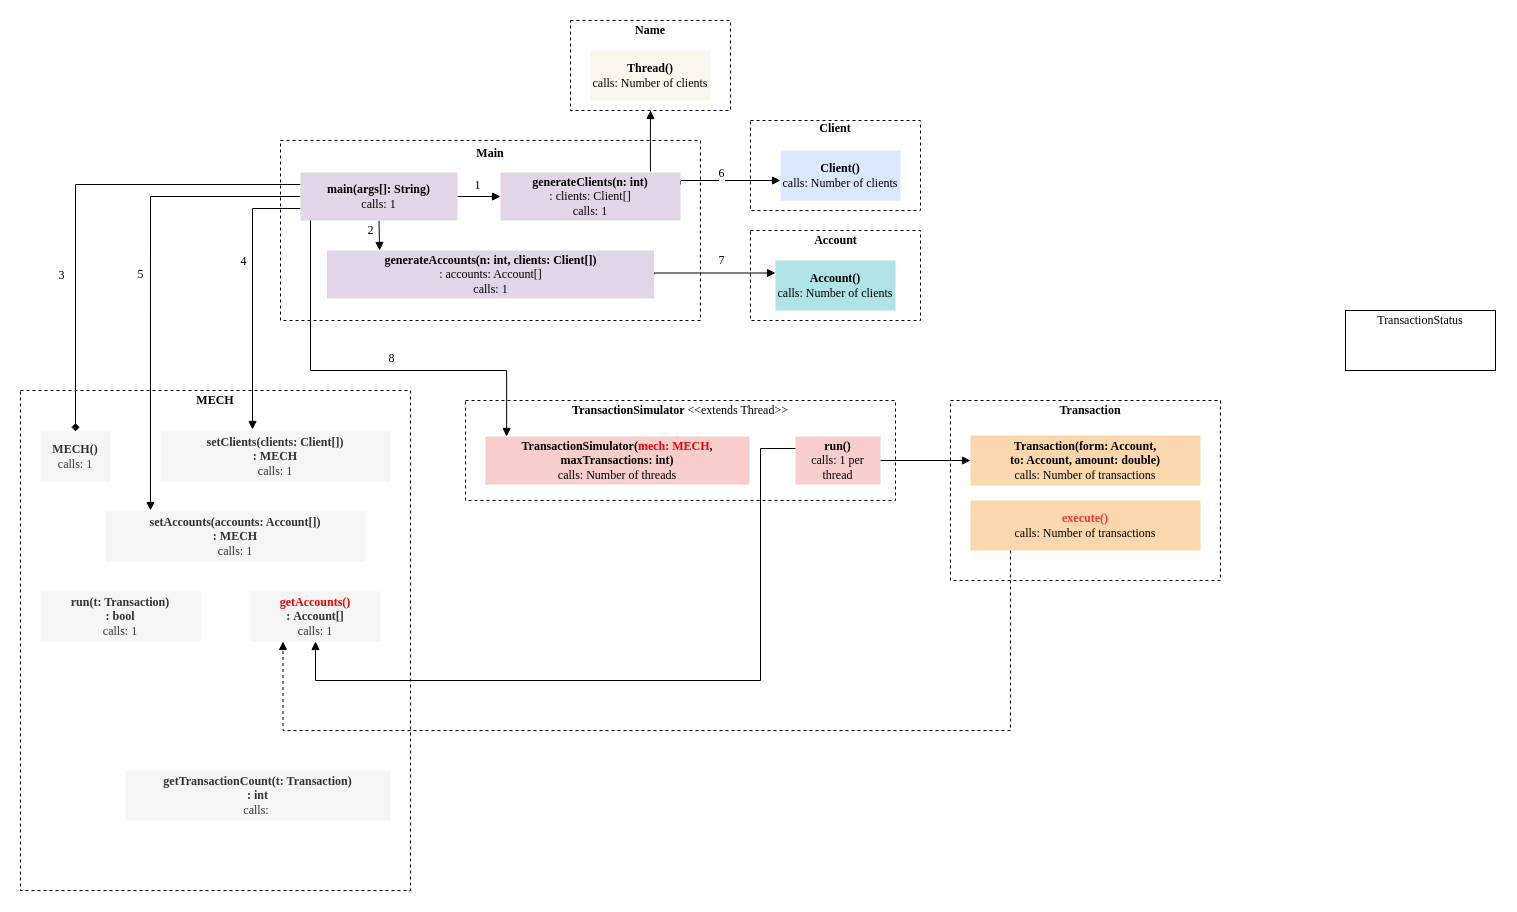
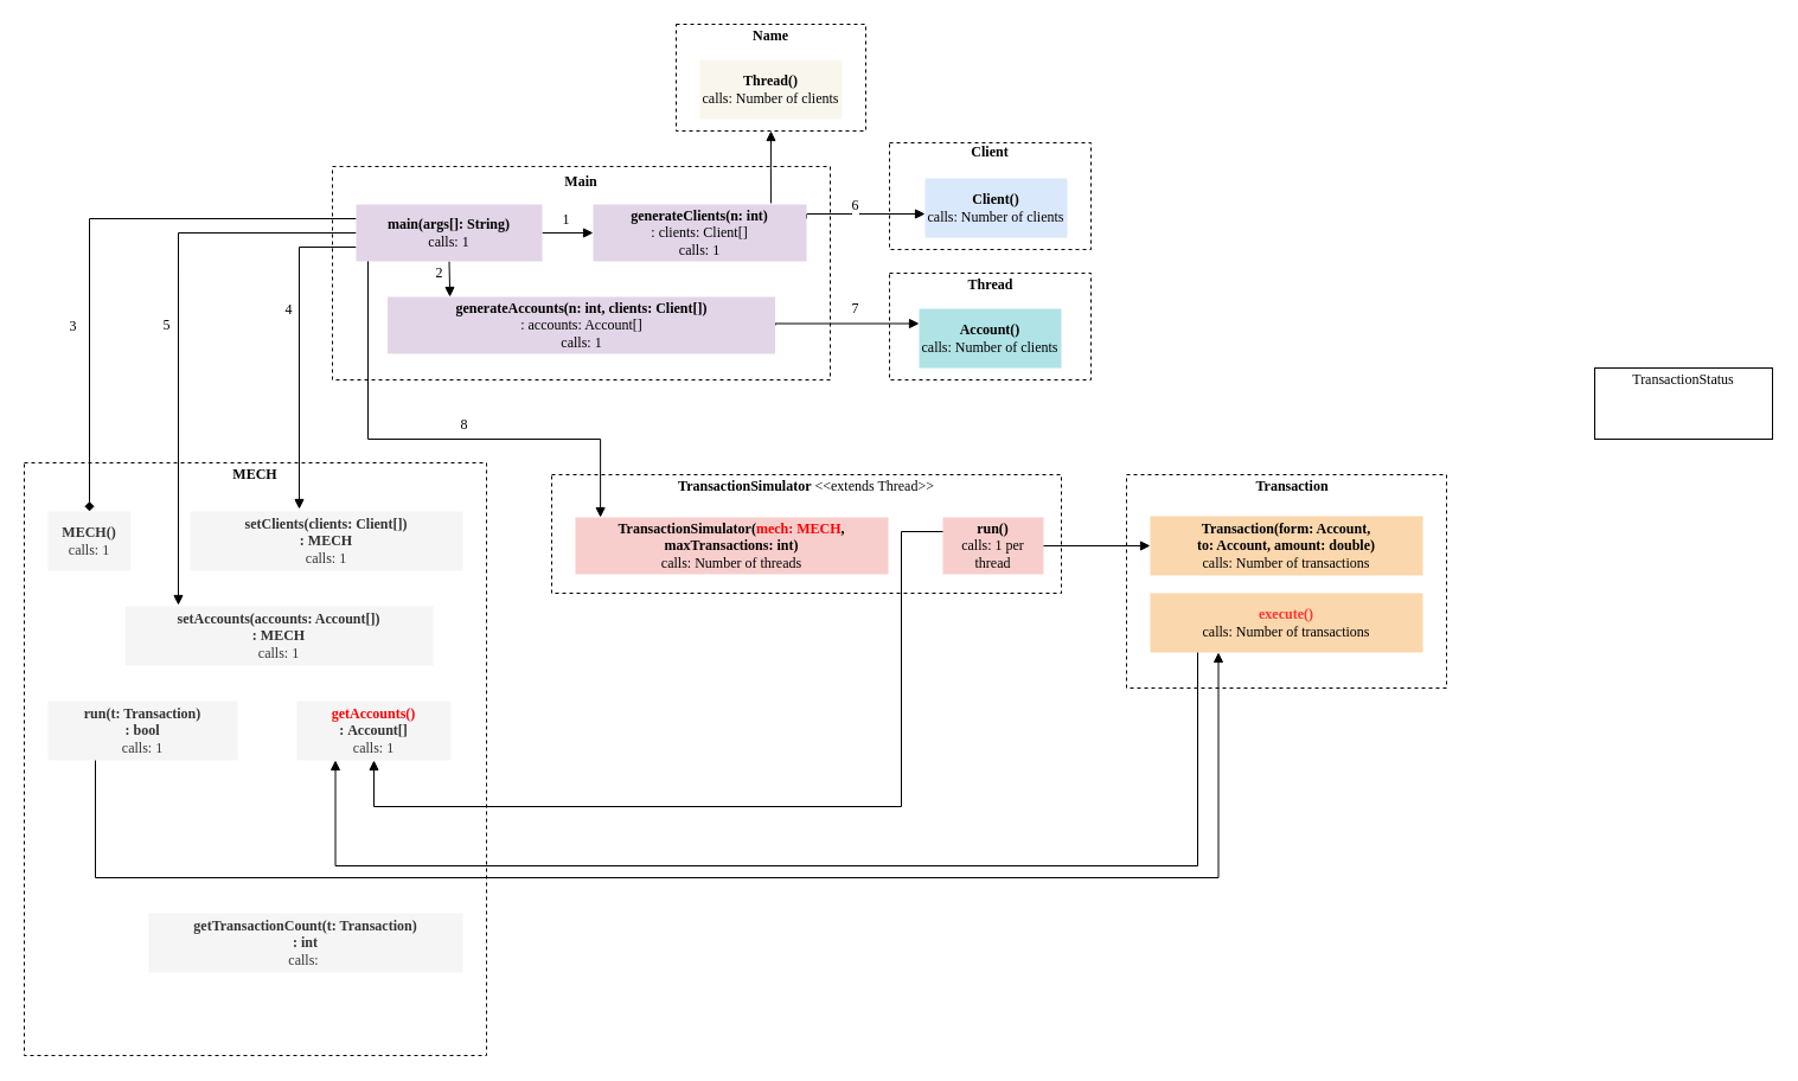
  <mxCell id="0" />
  <mxCell id="1" parent="0" />
  <mxCell id="2" value="" style="group;labelBorderColor=none;" vertex="1" connectable="0" parent="1"><mxGeometry x="750" y="230" width="170" height="90" as="geometry" /></mxCell>
  <mxCell id="3" value="" style="rounded=0;whiteSpace=wrap;html=1;fontFamily=Menlo;labelBorderColor=none;fillColor=none;dashed=1;" vertex="1" parent="2"><mxGeometry width="170" height="90" as="geometry" /></mxCell>
- <mxCell id="4" value="&lt;b&gt;Account&lt;/b&gt;" style="text;html=1;strokeColor=none;fillColor=none;align=center;verticalAlign=middle;whiteSpace=wrap;rounded=0;fontFamily=Menlo;labelBorderColor=none;" vertex="1" parent="2"><mxGeometry x="56.5" width="57" height="20" as="geometry" /></mxCell>
+ <mxCell id="4" value="&lt;b&gt;Thread&lt;/b&gt;" style="text;html=1;strokeColor=none;fillColor=none;align=center;verticalAlign=middle;whiteSpace=wrap;rounded=0;fontFamily=Menlo;labelBorderColor=none;" vertex="1" parent="2"><mxGeometry x="56.5" width="57" height="20" as="geometry" /></mxCell>
  <mxCell id="5" value="&lt;b&gt;Account()&lt;br&gt;&lt;/b&gt;calls: Number of clients" style="rounded=0;whiteSpace=wrap;html=1;labelBackgroundColor=none;strokeColor=none;fillColor=#b0e3e6;fontFamily=Menlo;horizontal=1;" vertex="1" parent="2"><mxGeometry x="25" y="30" width="120" height="50" as="geometry" /></mxCell>
  <mxCell id="6" value="" style="group;labelBorderColor=none;" vertex="1" connectable="0" parent="1"><mxGeometry x="20" y="390" width="390" height="500" as="geometry" /></mxCell>
  <mxCell id="7" value="" style="rounded=0;whiteSpace=wrap;html=1;fontFamily=Menlo;labelBorderColor=none;fillColor=none;dashed=1;" vertex="1" parent="6"><mxGeometry width="390" height="500" as="geometry" /></mxCell>
  <mxCell id="8" value="&lt;b&gt;MECH&lt;/b&gt;" style="text;html=1;strokeColor=none;fillColor=none;align=center;verticalAlign=middle;whiteSpace=wrap;rounded=0;fontFamily=Menlo;labelBorderColor=none;" vertex="1" parent="6"><mxGeometry x="175" width="40" height="20" as="geometry" /></mxCell>
  <mxCell id="9" value="&lt;b&gt;MECH()&lt;br&gt;&lt;/b&gt;calls: 1" style="rounded=0;whiteSpace=wrap;html=1;labelBackgroundColor=none;strokeColor=none;fillColor=#f5f5f5;fontFamily=Menlo;horizontal=1;fontColor=#333333;" vertex="1" parent="6"><mxGeometry x="20" y="41" width="70" height="50" as="geometry" /></mxCell>
  <mxCell id="10" value="&lt;b&gt;setClients(clients: Client[])&lt;br&gt;: MECH&lt;br&gt;&lt;/b&gt;calls: 1" style="rounded=0;whiteSpace=wrap;html=1;labelBackgroundColor=none;strokeColor=none;fillColor=#f5f5f5;fontFamily=Menlo;horizontal=1;fontColor=#333333;" vertex="1" parent="6"><mxGeometry x="140" y="41" width="230" height="50" as="geometry" /></mxCell>
  <mxCell id="11" value="&lt;b&gt;setAccounts(accounts: Account[])&lt;br&gt;: MECH&lt;br&gt;&lt;/b&gt;calls: 1" style="rounded=0;whiteSpace=wrap;html=1;labelBackgroundColor=none;strokeColor=none;fillColor=#f5f5f5;fontFamily=Menlo;horizontal=1;fontColor=#333333;" vertex="1" parent="6"><mxGeometry x="85" y="121" width="260" height="50" as="geometry" /></mxCell>
  <mxCell id="12" value="&lt;b&gt;&lt;font color=&quot;#ff0000&quot;&gt;getAccounts()&lt;/font&gt;&lt;br&gt;:&amp;nbsp;&lt;/b&gt;&lt;b&gt;Account[]&lt;/b&gt;&lt;b&gt;&lt;br&gt;&lt;/b&gt;calls: 1" style="rounded=0;whiteSpace=wrap;html=1;labelBackgroundColor=none;strokeColor=none;fillColor=#f5f5f5;fontFamily=Menlo;horizontal=1;fontColor=#333333;" vertex="1" parent="6"><mxGeometry x="230" y="201" width="130" height="50" as="geometry" /></mxCell>
  <mxCell id="13" value="&lt;b&gt;run(t: Transaction)&lt;br&gt;:&amp;nbsp;&lt;/b&gt;&lt;b&gt;bool&lt;/b&gt;&lt;b&gt;&lt;br&gt;&lt;/b&gt;calls: 1" style="rounded=0;whiteSpace=wrap;html=1;labelBackgroundColor=none;strokeColor=none;fillColor=#f5f5f5;fontFamily=Menlo;horizontal=1;fontColor=#333333;" vertex="1" parent="6"><mxGeometry x="20" y="201" width="160" height="50" as="geometry" /></mxCell>
  <mxCell id="14" value="&lt;b&gt;getTransactionCount(t: Transaction)&lt;br&gt;:&amp;nbsp;&lt;/b&gt;&lt;b&gt;int&lt;/b&gt;&lt;b&gt;&lt;br&gt;&lt;/b&gt;calls:&amp;nbsp;" style="rounded=0;whiteSpace=wrap;html=1;labelBackgroundColor=none;strokeColor=none;fillColor=#f5f5f5;fontFamily=Menlo;horizontal=1;fontColor=#333333;" vertex="1" parent="6"><mxGeometry x="105" y="380" width="265" height="50" as="geometry" /></mxCell>
  <mxCell id="15" value="" style="group;labelBorderColor=none;" vertex="1" connectable="0" parent="1"><mxGeometry x="750" y="110" width="170" height="100" as="geometry" /></mxCell>
  <mxCell id="16" value="" style="rounded=0;whiteSpace=wrap;html=1;fontFamily=Menlo;labelBorderColor=none;fillColor=none;dashed=1;" vertex="1" parent="15"><mxGeometry y="10" width="170" height="90" as="geometry" /></mxCell>
  <mxCell id="17" value="&lt;b&gt;Client&lt;/b&gt;" style="text;html=1;strokeColor=none;fillColor=none;align=center;verticalAlign=middle;whiteSpace=wrap;rounded=0;fontFamily=Menlo;labelBorderColor=none;" vertex="1" parent="15"><mxGeometry x="71.042" y="10" width="28.333" height="15.385" as="geometry" /></mxCell>
  <mxCell id="18" value="&lt;b&gt;Client()&lt;br&gt;&lt;/b&gt;calls: Number of clients" style="rounded=0;whiteSpace=wrap;html=1;labelBackgroundColor=none;strokeColor=none;fillColor=#dae8fc;fontFamily=Menlo;horizontal=1;" vertex="1" parent="15"><mxGeometry x="30" y="40" width="120" height="50" as="geometry" /></mxCell>
  <mxCell id="19" value="" style="group;labelBorderColor=none;" vertex="1" connectable="0" parent="1"><mxGeometry x="570" y="20" width="160" height="90" as="geometry" /></mxCell>
  <mxCell id="20" value="" style="rounded=0;whiteSpace=wrap;html=1;fontFamily=Menlo;labelBorderColor=none;fillColor=none;dashed=1;" vertex="1" parent="19"><mxGeometry width="160" height="90" as="geometry" /></mxCell>
  <mxCell id="21" value="&lt;b&gt;Name&lt;/b&gt;" style="text;html=1;strokeColor=none;fillColor=none;align=center;verticalAlign=middle;whiteSpace=wrap;rounded=0;fontFamily=Menlo;labelBorderColor=none;" vertex="1" parent="19"><mxGeometry x="60" width="40" height="20" as="geometry" /></mxCell>
  <mxCell id="22" value="&lt;b&gt;Thread()&lt;br&gt;&lt;/b&gt;calls: Number of clients" style="rounded=0;whiteSpace=wrap;html=1;labelBackgroundColor=none;strokeColor=none;fillColor=#f9f7ed;fontFamily=Menlo;horizontal=1;" vertex="1" parent="19"><mxGeometry x="20" y="30" width="120" height="50" as="geometry" /></mxCell>
  <mxCell id="23" value="" style="group;labelBorderColor=none;" vertex="1" connectable="0" parent="1"><mxGeometry x="950" y="400" width="280" height="180" as="geometry" /></mxCell>
  <mxCell id="24" value="" style="rounded=0;whiteSpace=wrap;html=1;fontFamily=Menlo;labelBorderColor=none;fillColor=none;dashed=1;" vertex="1" parent="23"><mxGeometry width="270" height="180" as="geometry" /></mxCell>
  <mxCell id="25" value="&lt;b&gt;Transaction&lt;/b&gt;" style="text;html=1;strokeColor=none;fillColor=none;align=center;verticalAlign=middle;whiteSpace=wrap;rounded=0;fontFamily=Menlo;labelBorderColor=none;" vertex="1" parent="23"><mxGeometry x="120" width="40" height="20" as="geometry" /></mxCell>
  <mxCell id="26" value="&lt;b&gt;Transaction(form: Account,&lt;br&gt;to: Account, amount: double)&lt;br&gt;&lt;/b&gt;calls: Number of transactions" style="rounded=0;whiteSpace=wrap;html=1;labelBackgroundColor=none;strokeColor=none;fillColor=#fad7ac;fontFamily=Menlo;horizontal=1;" vertex="1" parent="23"><mxGeometry x="20" y="35" width="230" height="50" as="geometry" /></mxCell>
  <mxCell id="27" value="&lt;b&gt;&lt;font color=&quot;#ff3333&quot;&gt;execute()&lt;/font&gt;&lt;br&gt;&lt;/b&gt;calls: Number of transactions" style="rounded=0;whiteSpace=wrap;html=1;labelBackgroundColor=none;strokeColor=none;fillColor=#fad7ac;fontFamily=Menlo;horizontal=1;" vertex="1" parent="23"><mxGeometry x="20" y="100" width="230" height="50" as="geometry" /></mxCell>
  <mxCell id="28" value="" style="group;labelBorderColor=none;labelBackgroundColor=none;strokeColor=none;fillColor=none;" vertex="1" connectable="0" parent="1"><mxGeometry x="1345" y="310" width="150" height="60" as="geometry" /></mxCell>
  <mxCell id="29" value="" style="rounded=0;whiteSpace=wrap;html=1;fontFamily=Menlo;labelBorderColor=none;fillColor=none;" vertex="1" parent="28"><mxGeometry width="150" height="60" as="geometry" /></mxCell>
  <mxCell id="30" value="TransactionStatus" style="text;html=1;strokeColor=none;fillColor=none;align=center;verticalAlign=middle;whiteSpace=wrap;rounded=0;fontFamily=Menlo;labelBorderColor=none;" vertex="1" parent="28"><mxGeometry x="50" width="50" height="20" as="geometry" /></mxCell>
  <mxCell id="31" value="" style="rounded=0;whiteSpace=wrap;html=1;fontFamily=Menlo;labelBorderColor=none;fillColor=none;dashed=1;" vertex="1" parent="1"><mxGeometry x="280" y="140" width="420" height="180" as="geometry" /></mxCell>
  <mxCell id="32" value="&lt;b&gt;Main&lt;/b&gt;" style="text;html=1;strokeColor=none;fillColor=none;align=center;verticalAlign=middle;whiteSpace=wrap;rounded=0;fontFamily=Menlo;labelBorderColor=none;" vertex="1" parent="1"><mxGeometry x="460" y="140" width="60.0" height="26.667" as="geometry" /></mxCell>
  <mxCell id="33" style="edgeStyle=orthogonalEdgeStyle;rounded=0;orthogonalLoop=1;jettySize=auto;html=1;exitX=1;exitY=0.5;exitDx=0;exitDy=0;fontFamily=Menlo;endArrow=block;endFill=1;" edge="1" parent="1" source="45" target="49"><mxGeometry relative="1" as="geometry" /></mxCell>
  <mxCell id="34" value="1" style="text;html=1;resizable=0;points=[];align=center;verticalAlign=middle;labelBackgroundColor=#ffffff;fontFamily=Menlo;" vertex="1" connectable="0" parent="33"><mxGeometry x="-0.488" y="2" relative="1" as="geometry"><mxPoint x="8.5" y="-10" as="offset" /></mxGeometry></mxCell>
  <mxCell id="35" style="edgeStyle=orthogonalEdgeStyle;rounded=0;orthogonalLoop=1;jettySize=auto;html=1;exitX=0.5;exitY=1;exitDx=0;exitDy=0;endArrow=block;endFill=1;fontFamily=Menlo;entryX=0.161;entryY=0;entryDx=0;entryDy=0;entryPerimeter=0;" edge="1" parent="1" source="45" target="52"><mxGeometry relative="1" as="geometry" /></mxCell>
  <mxCell id="36" value="2" style="text;html=1;resizable=0;points=[];align=center;verticalAlign=middle;labelBackgroundColor=#ffffff;fontFamily=Menlo;" vertex="1" connectable="0" parent="35"><mxGeometry x="-0.267" y="3" relative="1" as="geometry"><mxPoint x="-12" y="-1" as="offset" /></mxGeometry></mxCell>
  <mxCell id="37" style="edgeStyle=orthogonalEdgeStyle;rounded=0;orthogonalLoop=1;jettySize=auto;html=1;endArrow=diamond;endFill=1;fontFamily=Menlo;exitX=0;exitY=0.25;exitDx=0;exitDy=0;" edge="1" parent="1" source="45" target="9"><mxGeometry relative="1" as="geometry"><Array as="points"><mxPoint x="75" y="184" /></Array></mxGeometry></mxCell>
  <mxCell id="38" value="3" style="text;html=1;resizable=0;points=[];align=center;verticalAlign=middle;labelBackgroundColor=#ffffff;fontFamily=Menlo;" vertex="1" connectable="0" parent="37"><mxGeometry x="-0.022" y="85" relative="1" as="geometry"><mxPoint x="-100" y="84" as="offset" /></mxGeometry></mxCell>
  <mxCell id="39" style="edgeStyle=orthogonalEdgeStyle;rounded=0;orthogonalLoop=1;jettySize=auto;html=1;exitX=0;exitY=0.5;exitDx=0;exitDy=0;entryX=0.173;entryY=-0.02;entryDx=0;entryDy=0;entryPerimeter=0;endArrow=block;endFill=1;fontFamily=Menlo;" edge="1" parent="1" source="45" target="11"><mxGeometry relative="1" as="geometry" /></mxCell>
  <mxCell id="40" value="5" style="text;html=1;resizable=0;points=[];align=center;verticalAlign=middle;labelBackgroundColor=#ffffff;fontFamily=Menlo;" vertex="1" connectable="0" parent="39"><mxGeometry x="-0.297" y="66" relative="1" as="geometry"><mxPoint x="-76" y="64" as="offset" /></mxGeometry></mxCell>
  <mxCell id="41" style="edgeStyle=orthogonalEdgeStyle;rounded=0;orthogonalLoop=1;jettySize=auto;html=1;exitX=0;exitY=0.75;exitDx=0;exitDy=0;entryX=0.4;entryY=-0.04;entryDx=0;entryDy=0;entryPerimeter=0;endArrow=block;endFill=1;fontFamily=Menlo;" edge="1" parent="1" source="45" target="10"><mxGeometry relative="1" as="geometry" /></mxCell>
  <mxCell id="42" value="4" style="text;html=1;resizable=0;points=[];align=center;verticalAlign=middle;labelBackgroundColor=#ffffff;fontFamily=Menlo;" vertex="1" connectable="0" parent="41"><mxGeometry x="-0.257" y="3" relative="1" as="geometry"><mxPoint x="-13" as="offset" /></mxGeometry></mxCell>
  <mxCell id="43" style="edgeStyle=orthogonalEdgeStyle;rounded=0;orthogonalLoop=1;jettySize=auto;html=1;endArrow=block;endFill=1;fontFamily=Menlo;entryX=0.08;entryY=0;entryDx=0;entryDy=0;entryPerimeter=0;" edge="1" parent="1" target="57"><mxGeometry relative="1" as="geometry"><mxPoint x="570" y="440" as="targetPoint" /><mxPoint x="310" y="200" as="sourcePoint" /><Array as="points"><mxPoint x="310" y="370" /><mxPoint x="506" y="370" /></Array></mxGeometry></mxCell>
  <mxCell id="44" value="8" style="text;html=1;resizable=0;points=[];align=center;verticalAlign=middle;labelBackgroundColor=#ffffff;fontFamily=Menlo;" vertex="1" connectable="0" parent="43"><mxGeometry x="0.63" y="1" relative="1" as="geometry"><mxPoint x="-102" y="-12" as="offset" /></mxGeometry></mxCell>
  <mxCell id="45" value="&lt;b&gt;main(args[]: String)&lt;br&gt;&lt;/b&gt;calls: 1" style="rounded=0;whiteSpace=wrap;html=1;labelBackgroundColor=none;strokeColor=none;fillColor=#e1d5e7;fontFamily=Menlo;horizontal=1;" vertex="1" parent="1"><mxGeometry x="300" y="172" width="157" height="48" as="geometry" /></mxCell>
  <mxCell id="46" style="edgeStyle=orthogonalEdgeStyle;rounded=0;orthogonalLoop=1;jettySize=auto;html=1;exitX=1;exitY=0.25;exitDx=0;exitDy=0;endArrow=block;endFill=1;fontFamily=Menlo;" edge="1" parent="1" source="49" target="18"><mxGeometry relative="1" as="geometry"><Array as="points"><mxPoint x="680" y="180" /></Array></mxGeometry></mxCell>
  <mxCell id="47" value="6" style="text;html=1;resizable=0;points=[];align=center;verticalAlign=middle;labelBackgroundColor=#ffffff;fontFamily=Menlo;" vertex="1" connectable="0" parent="46"><mxGeometry x="-0.25" relative="1" as="geometry"><mxPoint x="5" y="-8" as="offset" /></mxGeometry></mxCell>
  <mxCell id="48" style="edgeStyle=orthogonalEdgeStyle;rounded=0;orthogonalLoop=1;jettySize=auto;html=1;endArrow=block;endFill=1;fontFamily=Menlo;exitX=0.833;exitY=-0.021;exitDx=0;exitDy=0;exitPerimeter=0;" edge="1" parent="1" source="49" target="20"><mxGeometry relative="1" as="geometry"><Array as="points" /></mxGeometry></mxCell>
  <mxCell id="49" value="&lt;b&gt;generateClients(n: int)&lt;br&gt;&lt;/b&gt;: clients: Client[]&lt;br&gt;calls: 1" style="rounded=0;whiteSpace=wrap;html=1;labelBackgroundColor=none;strokeColor=none;fillColor=#e1d5e7;fontFamily=Menlo;horizontal=1;" vertex="1" parent="1"><mxGeometry x="500" y="172" width="180" height="48" as="geometry" /></mxCell>
  <mxCell id="50" style="edgeStyle=orthogonalEdgeStyle;rounded=0;orthogonalLoop=1;jettySize=auto;html=1;exitX=1;exitY=0.5;exitDx=0;exitDy=0;entryX=0;entryY=0.25;entryDx=0;entryDy=0;endArrow=block;endFill=1;fontFamily=Menlo;" edge="1" parent="1" source="52" target="5"><mxGeometry relative="1" as="geometry"><Array as="points"><mxPoint x="654" y="273" /></Array></mxGeometry></mxCell>
  <mxCell id="51" value="7" style="text;html=1;resizable=0;points=[];align=center;verticalAlign=middle;labelBackgroundColor=#ffffff;fontFamily=Menlo;" vertex="1" connectable="0" parent="50"><mxGeometry x="0.066" y="-3" relative="1" as="geometry"><mxPoint x="2" y="-16" as="offset" /></mxGeometry></mxCell>
  <mxCell id="52" value="&lt;b&gt;generateAccounts(n: int, clients: Client[])&lt;br&gt;&lt;/b&gt;: accounts: Account[]&lt;br&gt;calls: 1" style="rounded=0;whiteSpace=wrap;html=1;labelBackgroundColor=none;strokeColor=none;fillColor=#e1d5e7;fontFamily=Menlo;horizontal=1;" vertex="1" parent="1"><mxGeometry x="326.5" y="250" width="327" height="48" as="geometry" /></mxCell>
  <mxCell id="53" value="" style="group;" vertex="1" connectable="0" parent="1"><mxGeometry x="465" y="400" width="430" height="100" as="geometry" /></mxCell>
  <mxCell id="54" value="" style="group;labelBorderColor=none;" vertex="1" connectable="0" parent="53"><mxGeometry width="430" height="100" as="geometry" /></mxCell>
  <mxCell id="55" value="" style="rounded=0;whiteSpace=wrap;html=1;fontFamily=Menlo;labelBorderColor=none;fillColor=none;dashed=1;" vertex="1" parent="54"><mxGeometry width="430" height="100" as="geometry" /></mxCell>
  <mxCell id="56" value="&lt;b&gt;TransactionSimulator&lt;/b&gt; &amp;lt;&amp;lt;extends Thread&amp;gt;&amp;gt;" style="text;html=1;strokeColor=none;fillColor=none;align=center;verticalAlign=middle;whiteSpace=wrap;rounded=0;fontFamily=Menlo;labelBorderColor=none;" vertex="1" parent="54"><mxGeometry x="70" width="290" height="20" as="geometry" /></mxCell>
  <mxCell id="57" value="&lt;b&gt;TransactionSimulator(&lt;font color=&quot;#ff0000&quot;&gt;mech: MECH&lt;/font&gt;, maxTransactions: int)&lt;/b&gt;&lt;br&gt;calls: Number of threads" style="rounded=0;whiteSpace=wrap;html=1;labelBackgroundColor=none;strokeColor=none;fillColor=#f8cecc;fontFamily=Menlo;horizontal=1;" vertex="1" parent="54"><mxGeometry x="20" y="36" width="264" height="48" as="geometry" /></mxCell>
  <mxCell id="58" value="&lt;b&gt;run()&lt;br&gt;&lt;/b&gt;calls: 1 per thread" style="rounded=0;whiteSpace=wrap;html=1;labelBackgroundColor=none;strokeColor=none;fillColor=#f8cecc;fontFamily=Menlo;horizontal=1;" vertex="1" parent="54"><mxGeometry x="330" y="36" width="85" height="48" as="geometry" /></mxCell>
  <mxCell id="59" style="edgeStyle=orthogonalEdgeStyle;rounded=0;orthogonalLoop=1;jettySize=auto;html=1;exitX=0;exitY=0.25;exitDx=0;exitDy=0;entryX=0.5;entryY=1;entryDx=0;entryDy=0;endArrow=block;endFill=1;fontFamily=Menlo;" edge="1" parent="1" source="58" target="12"><mxGeometry relative="1" as="geometry"><Array as="points"><mxPoint x="760" y="448" /><mxPoint x="760" y="680" /><mxPoint x="315" y="680" /></Array></mxGeometry></mxCell>
  <mxCell id="60" style="edgeStyle=orthogonalEdgeStyle;rounded=0;orthogonalLoop=1;jettySize=auto;html=1;exitX=1;exitY=0.5;exitDx=0;exitDy=0;endArrow=block;endFill=1;fontFamily=Menlo;" edge="1" parent="1" source="58" target="26"><mxGeometry relative="1" as="geometry" /></mxCell>
- <mxCell id="62" style="edgeStyle=orthogonalEdgeStyle;rounded=0;orthogonalLoop=1;jettySize=auto;html=1;entryX=0.25;entryY=1;entryDx=0;entryDy=0;endArrow=block;endFill=1;fontFamily=Menlo;dashed=1;" edge="1" parent="1" source="27" target="12"><mxGeometry relative="1" as="geometry"><Array as="points"><mxPoint x="1010" y="730" /><mxPoint x="283" y="730" /></Array></mxGeometry></mxCell>
+ <mxCell id="61" style="edgeStyle=orthogonalEdgeStyle;rounded=0;orthogonalLoop=1;jettySize=auto;html=1;exitX=0.25;exitY=1;exitDx=0;exitDy=0;endArrow=block;endFill=1;fontFamily=Menlo;entryX=0.25;entryY=1;entryDx=0;entryDy=0;" edge="1" parent="1" source="13" target="27"><mxGeometry relative="1" as="geometry"><Array as="points"><mxPoint x="80" y="740" /><mxPoint x="1028" y="740" /></Array></mxGeometry></mxCell>
+ <mxCell id="62" style="edgeStyle=orthogonalEdgeStyle;rounded=0;orthogonalLoop=1;jettySize=auto;html=1;entryX=0.25;entryY=1;entryDx=0;entryDy=0;endArrow=block;endFill=1;fontFamily=Menlo;" edge="1" parent="1" source="27" target="12"><mxGeometry relative="1" as="geometry"><Array as="points"><mxPoint x="1010" y="730" /><mxPoint x="283" y="730" /></Array></mxGeometry></mxCell>
